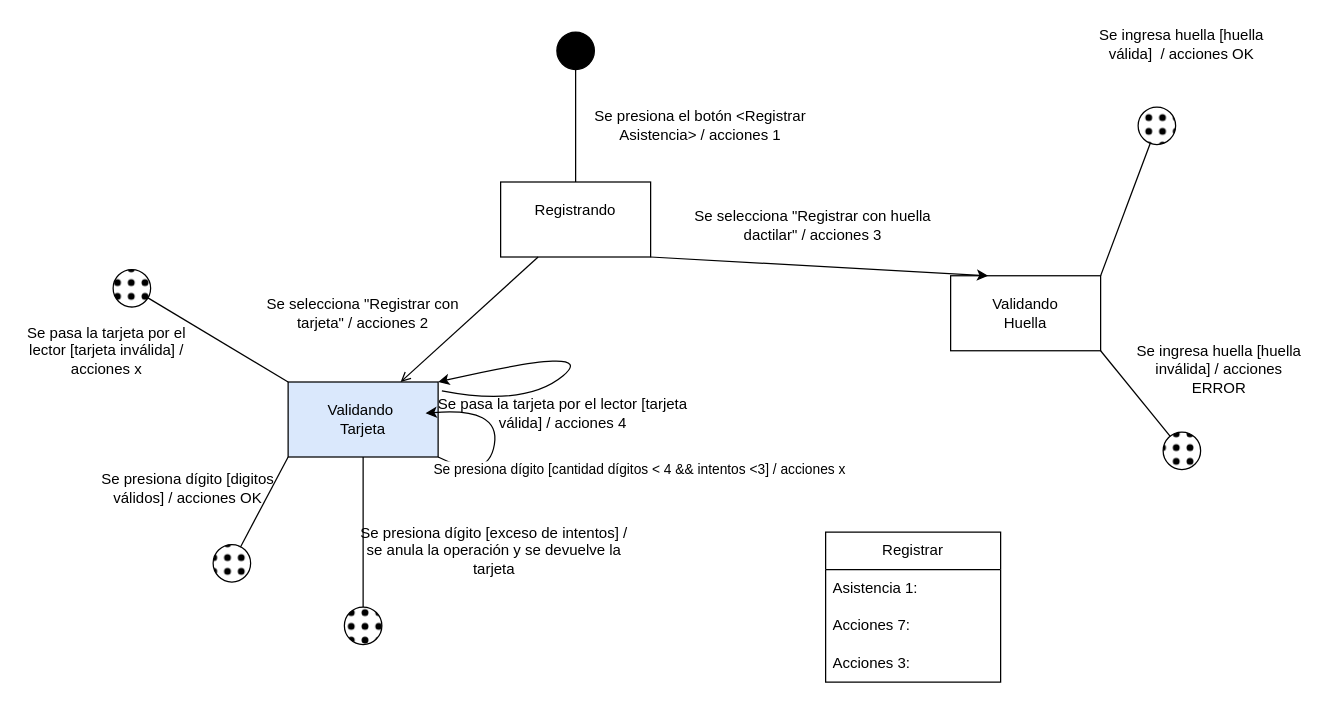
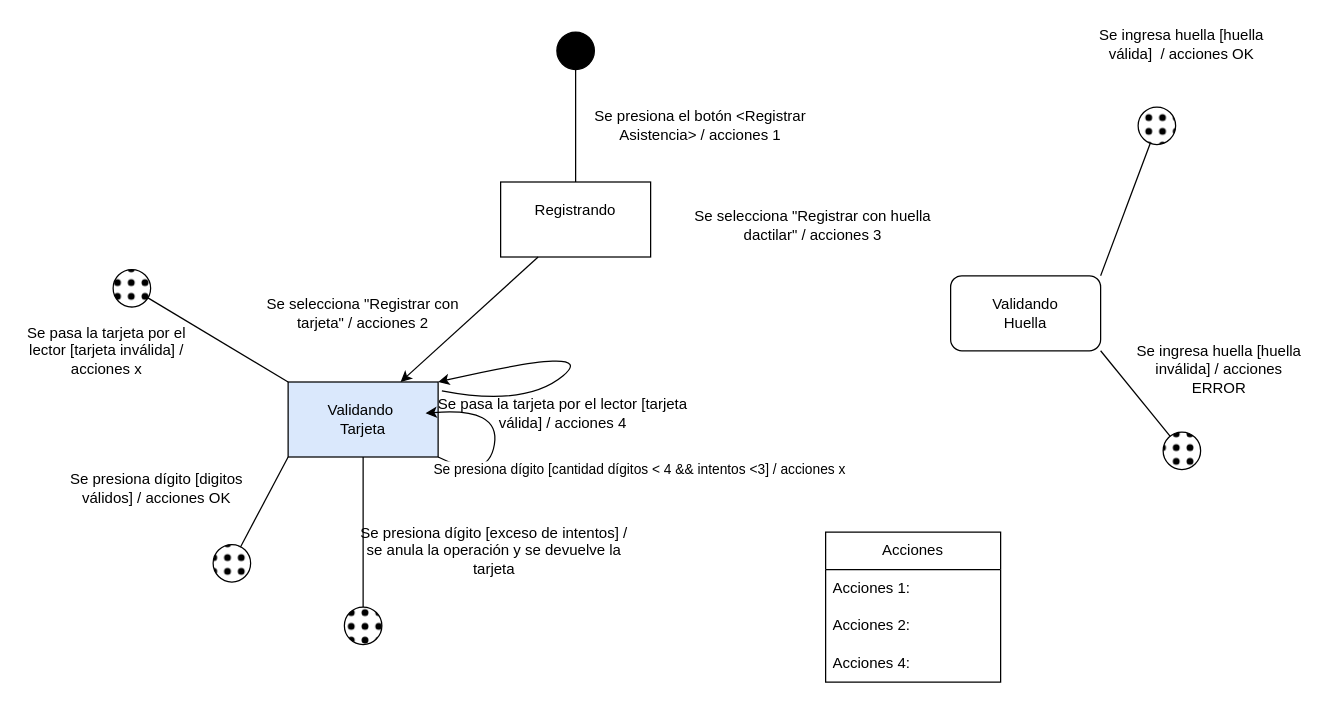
  <mxCell id="0" />
  <mxCell id="1" parent="0" />
  <mxCell id="2" value="Registrando&lt;div&gt;&lt;br&gt;&lt;/div&gt;" style="rounded=0;whiteSpace=wrap;html=1;" vertex="1" parent="1"><mxGeometry x="400" y="145" width="120" height="60" as="geometry" /></mxCell>
  <mxCell id="3" value="" style="endArrow=none;html=1;rounded=0;exitX=0.5;exitY=0;exitDx=0;exitDy=0;" edge="1" parent="1" source="2" target="4"><mxGeometry width="50" height="50" relative="1" as="geometry"><mxPoint x="410" y="275" as="sourcePoint" /><mxPoint x="400" y="45" as="targetPoint" /></mxGeometry></mxCell>
  <mxCell id="4" value="" style="ellipse;whiteSpace=wrap;html=1;aspect=fixed;fillColor=#000000;" vertex="1" parent="1"><mxGeometry x="445" y="25" width="30" height="30" as="geometry" /></mxCell>
  <mxCell id="5" value="Se presiona el botón &amp;lt;Registrar Asistencia&amp;gt; / acciones 1" style="text;html=1;align=center;verticalAlign=middle;whiteSpace=wrap;rounded=0;" vertex="1" parent="1"><mxGeometry x="445" y="85" width="230" height="30" as="geometry" /></mxCell>
  <mxCell id="6" value="Validando&amp;nbsp;&lt;div&gt;Tarjeta&lt;/div&gt;" style="rounded=0;whiteSpace=wrap;html=1;fillColor=#dae8fc;" vertex="1" parent="1"><mxGeometry x="230" y="305" width="120" height="60" as="geometry" /></mxCell>
- <mxCell id="7" value="Validando&lt;div&gt;Huella&lt;/div&gt;" style="rounded=0;whiteSpace=wrap;html=1;" vertex="1" parent="1"><mxGeometry x="760" y="220" width="120" height="60" as="geometry" /></mxCell>
- <mxCell id="8" value="" style="endArrow=open;html=1;rounded=0;entryX=0.75;entryY=0;entryDx=0;entryDy=0;exitX=0.25;exitY=1;exitDx=0;exitDy=0;" edge="1" parent="1" source="2" target="6"><mxGeometry width="50" height="50" relative="1" as="geometry"><mxPoint x="410" y="275" as="sourcePoint" /><mxPoint x="460" y="225" as="targetPoint" /></mxGeometry></mxCell>
- <mxCell id="9" value="" style="endArrow=classic;html=1;rounded=0;entryX=0.25;entryY=0;entryDx=0;entryDy=0;exitX=1;exitY=1;exitDx=0;exitDy=0;" edge="1" parent="1" source="2" target="7"><mxGeometry width="50" height="50" relative="1" as="geometry"><mxPoint x="410" y="275" as="sourcePoint" /><mxPoint x="460" y="225" as="targetPoint" /></mxGeometry></mxCell>
+ <mxCell id="7" value="Validando&lt;div&gt;Huella&lt;/div&gt;" style="whiteSpace=wrap;html=1;rounded=1;" vertex="1" parent="1"><mxGeometry x="760" y="220" width="120" height="60" as="geometry" /></mxCell>
+ <mxCell id="8" value="" style="endArrow=classic;html=1;rounded=0;entryX=0.75;entryY=0;entryDx=0;entryDy=0;exitX=0.25;exitY=1;exitDx=0;exitDy=0;" edge="1" parent="1" source="2" target="6"><mxGeometry width="50" height="50" relative="1" as="geometry"><mxPoint x="410" y="275" as="sourcePoint" /><mxPoint x="460" y="225" as="targetPoint" /></mxGeometry></mxCell>
  <mxCell id="10" value="Se selecciona &quot;Registrar con huella dactilar&quot; / acciones 3" style="text;html=1;align=center;verticalAlign=middle;whiteSpace=wrap;rounded=0;" vertex="1" parent="1"><mxGeometry x="540" y="165" width="220" height="30" as="geometry" /></mxCell>
  <mxCell id="11" value="Se selecciona &quot;Registrar con tarjeta&quot; / acciones 2" style="text;html=1;align=center;verticalAlign=middle;whiteSpace=wrap;rounded=0;" vertex="1" parent="1"><mxGeometry x="200" y="235" width="180" height="30" as="geometry" /></mxCell>
  <mxCell id="12" value="" style="endArrow=none;html=1;rounded=0;entryX=1;entryY=1;entryDx=0;entryDy=0;" edge="1" parent="1" source="13" target="7"><mxGeometry width="50" height="50" relative="1" as="geometry"><mxPoint x="740" y="455" as="sourcePoint" /><mxPoint x="460" y="225" as="targetPoint" /></mxGeometry></mxCell>
  <mxCell id="13" value="" style="ellipse;whiteSpace=wrap;html=1;aspect=fixed;fillColor=#000000;fillStyle=dots;" vertex="1" parent="1"><mxGeometry x="930" y="345" width="30" height="30" as="geometry" /></mxCell>
  <mxCell id="14" value="" style="endArrow=none;html=1;rounded=0;exitX=0;exitY=1;exitDx=0;exitDy=0;" edge="1" parent="1" source="6" target="15"><mxGeometry width="50" height="50" relative="1" as="geometry"><mxPoint x="410" y="305" as="sourcePoint" /><mxPoint x="210" y="455" as="targetPoint" /></mxGeometry></mxCell>
  <mxCell id="15" value="" style="ellipse;whiteSpace=wrap;html=1;aspect=fixed;fillColor=#000000;fillStyle=dots;" vertex="1" parent="1"><mxGeometry x="170" y="435" width="30" height="30" as="geometry" /></mxCell>
  <mxCell id="16" value="" style="endArrow=none;html=1;rounded=0;entryX=0.5;entryY=1;entryDx=0;entryDy=0;" edge="1" parent="1" source="17" target="6"><mxGeometry width="50" height="50" relative="1" as="geometry"><mxPoint x="220" y="495" as="sourcePoint" /><mxPoint x="460" y="255" as="targetPoint" /></mxGeometry></mxCell>
  <mxCell id="17" value="" style="ellipse;whiteSpace=wrap;html=1;aspect=fixed;fillColor=#000000;fillStyle=dots;" vertex="1" parent="1"><mxGeometry x="275" y="485" width="30" height="30" as="geometry" /></mxCell>
  <mxCell id="18" value="Se pasa la tarjeta por el lector [tarjeta válida] / acciones 4" style="text;html=1;align=center;verticalAlign=middle;whiteSpace=wrap;rounded=0;" vertex="1" parent="1"><mxGeometry x="340" y="315" width="220" height="30" as="geometry" /></mxCell>
  <mxCell id="19" value="" style="curved=1;endArrow=classic;html=1;rounded=0;exitX=1.025;exitY=0.117;exitDx=0;exitDy=0;exitPerimeter=0;entryX=1;entryY=0;entryDx=0;entryDy=0;" edge="1" parent="1" source="6" target="6"><mxGeometry width="50" height="50" relative="1" as="geometry"><mxPoint x="370" y="325" as="sourcePoint" /><mxPoint x="420" y="275" as="targetPoint" /><Array as="points"><mxPoint x="420" y="325" /><mxPoint x="480" y="275" /></Array></mxGeometry></mxCell>
  <mxCell id="20" value="" style="curved=1;endArrow=classic;html=1;rounded=0;exitX=1;exitY=1;exitDx=0;exitDy=0;entryX=0;entryY=0.5;entryDx=0;entryDy=0;" edge="1" parent="1" source="6" target="18"><mxGeometry width="50" height="50" relative="1" as="geometry"><mxPoint x="370" y="325" as="sourcePoint" /><mxPoint x="420" y="275" as="targetPoint" /><Array as="points"><mxPoint x="390" y="385" /><mxPoint x="400" y="325" /></Array></mxGeometry></mxCell>
  <mxCell id="21" value="Se presiona dígito [cantidad dígitos &amp;lt; 4 &amp;amp;&amp;amp; intentos &amp;lt;3] / acciones x" style="edgeLabel;html=1;align=center;verticalAlign=middle;resizable=0;points=[];" vertex="1" connectable="0" parent="20"><mxGeometry x="-0.159" y="2" relative="1" as="geometry"><mxPoint x="118" y="15" as="offset" /></mxGeometry></mxCell>
- <mxCell id="22" value="Se presiona dígito [digitos válidos] / acciones OK" style="text;html=1;align=center;verticalAlign=middle;whiteSpace=wrap;rounded=0;" vertex="1" parent="1"><mxGeometry x="65" y="375" width="170" height="30" as="geometry" /></mxCell>
+ <mxCell id="22" value="Se presiona dígito [digitos válidos] / acciones OK" style="text;html=1;align=center;verticalAlign=middle;whiteSpace=wrap;rounded=0;" vertex="1" parent="1"><mxGeometry x="40" y="375" width="170" height="30" as="geometry" /></mxCell>
  <mxCell id="23" value="" style="endArrow=none;html=1;rounded=0;exitX=0;exitY=0;exitDx=0;exitDy=0;" edge="1" parent="1" source="6" target="24"><mxGeometry width="50" height="50" relative="1" as="geometry"><mxPoint x="370" y="325" as="sourcePoint" /><mxPoint x="130" y="255" as="targetPoint" /></mxGeometry></mxCell>
  <mxCell id="24" value="" style="ellipse;whiteSpace=wrap;html=1;aspect=fixed;fillColor=#000000;fillStyle=dots;" vertex="1" parent="1"><mxGeometry x="90" y="215" width="30" height="30" as="geometry" /></mxCell>
  <mxCell id="25" value="Se pasa la tarjeta por el lector [tarjeta inválida] / acciones x" style="text;html=1;align=center;verticalAlign=middle;whiteSpace=wrap;rounded=0;" vertex="1" parent="1"><mxGeometry x="20" y="265" width="130" height="30" as="geometry" /></mxCell>
  <mxCell id="26" value="" style="endArrow=none;html=1;rounded=0;exitX=1;exitY=0;exitDx=0;exitDy=0;" edge="1" parent="1" source="7" target="27"><mxGeometry width="50" height="50" relative="1" as="geometry"><mxPoint x="860" y="325" as="sourcePoint" /><mxPoint x="960" y="245" as="targetPoint" /></mxGeometry></mxCell>
  <mxCell id="27" value="" style="ellipse;whiteSpace=wrap;html=1;aspect=fixed;fillColor=#000000;fillStyle=dots;" vertex="1" parent="1"><mxGeometry x="910" y="85" width="30" height="30" as="geometry" /></mxCell>
  <mxCell id="28" value="Se ingresa huella [huella válida]&amp;nbsp; / acciones OK" style="text;html=1;align=center;verticalAlign=middle;whiteSpace=wrap;rounded=0;" vertex="1" parent="1"><mxGeometry x="870" y="20" width="150" height="30" as="geometry" /></mxCell>
  <mxCell id="29" value="Se presiona dígito [exceso de intentos] / se anula la operación y se devuelve la tarjeta" style="text;html=1;align=center;verticalAlign=middle;whiteSpace=wrap;rounded=0;" vertex="1" parent="1"><mxGeometry x="280" y="425" width="230" height="30" as="geometry" /></mxCell>
  <mxCell id="30" value="Se ingresa huella [huella inválida] / acciones ERROR" style="text;html=1;align=center;verticalAlign=middle;whiteSpace=wrap;rounded=0;" vertex="1" parent="1"><mxGeometry x="900" y="280" width="150" height="30" as="geometry" /></mxCell>
- <mxCell id="31" value="Registrar" style="swimlane;fontStyle=0;childLayout=stackLayout;horizontal=1;startSize=30;horizontalStack=0;resizeParent=1;resizeParentMax=0;resizeLast=0;collapsible=1;marginBottom=0;whiteSpace=wrap;html=1;" vertex="1" parent="1"><mxGeometry x="660" y="425" width="140" height="120" as="geometry" /></mxCell>
- <mxCell id="32" value="Asistencia 1:" style="text;strokeColor=none;fillColor=none;align=left;verticalAlign=middle;spacingLeft=4;spacingRight=4;overflow=hidden;points=[[0,0.5],[1,0.5]];portConstraint=eastwest;rotatable=0;whiteSpace=wrap;html=1;" vertex="1" parent="31"><mxGeometry y="30" width="140" height="30" as="geometry" /></mxCell>
- <mxCell id="33" value="Acciones 7:&amp;nbsp;" style="text;strokeColor=none;fillColor=none;align=left;verticalAlign=middle;spacingLeft=4;spacingRight=4;overflow=hidden;points=[[0,0.5],[1,0.5]];portConstraint=eastwest;rotatable=0;whiteSpace=wrap;html=1;" vertex="1" parent="31"><mxGeometry y="60" width="140" height="30" as="geometry" /></mxCell>
- <mxCell id="34" value="Acciones 3:" style="text;strokeColor=none;fillColor=none;align=left;verticalAlign=middle;spacingLeft=4;spacingRight=4;overflow=hidden;points=[[0,0.5],[1,0.5]];portConstraint=eastwest;rotatable=0;whiteSpace=wrap;html=1;" vertex="1" parent="31"><mxGeometry y="90" width="140" height="30" as="geometry" /></mxCell>
+ <mxCell id="31" value="Acciones" style="swimlane;fontStyle=0;childLayout=stackLayout;horizontal=1;startSize=30;horizontalStack=0;resizeParent=1;resizeParentMax=0;resizeLast=0;collapsible=1;marginBottom=0;whiteSpace=wrap;html=1;" vertex="1" parent="1"><mxGeometry x="660" y="425" width="140" height="120" as="geometry" /></mxCell>
+ <mxCell id="32" value="Acciones 1:" style="text;strokeColor=none;fillColor=none;align=left;verticalAlign=middle;spacingLeft=4;spacingRight=4;overflow=hidden;points=[[0,0.5],[1,0.5]];portConstraint=eastwest;rotatable=0;whiteSpace=wrap;html=1;" vertex="1" parent="31"><mxGeometry y="30" width="140" height="30" as="geometry" /></mxCell>
+ <mxCell id="33" value="Acciones 2:&amp;nbsp;" style="text;strokeColor=none;fillColor=none;align=left;verticalAlign=middle;spacingLeft=4;spacingRight=4;overflow=hidden;points=[[0,0.5],[1,0.5]];portConstraint=eastwest;rotatable=0;whiteSpace=wrap;html=1;" vertex="1" parent="31"><mxGeometry y="60" width="140" height="30" as="geometry" /></mxCell>
+ <mxCell id="34" value="Acciones 4:" style="text;strokeColor=none;fillColor=none;align=left;verticalAlign=middle;spacingLeft=4;spacingRight=4;overflow=hidden;points=[[0,0.5],[1,0.5]];portConstraint=eastwest;rotatable=0;whiteSpace=wrap;html=1;" vertex="1" parent="31"><mxGeometry y="90" width="140" height="30" as="geometry" /></mxCell>
